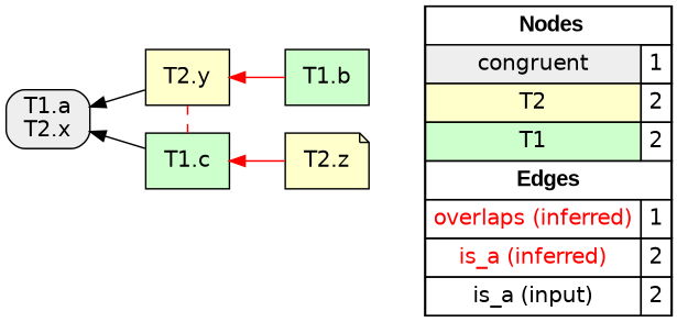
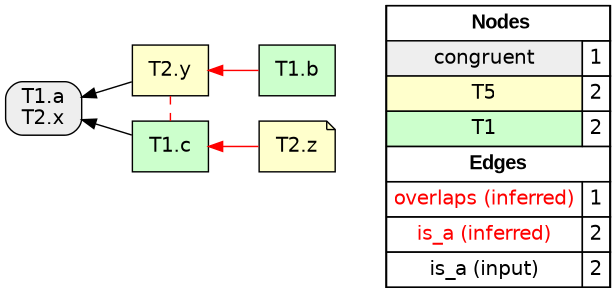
  digraph {
    rankdir=RL
    node [fillcolor="#FFFFCC" fontname=helvetica shape=box style=filled]
    edge [arrowhead=normal color="#FF0000" constraint=true penwidth=1 style=solid]
-   n1 [fillcolor=white label=<   <TABLE BORDER="0" CELLBORDER="1" CELLSPACING="0" CELLPADDING="4">  <TR> <TD COLSPAN="2"><font face="Arial Black"> Nodes</font></TD> </TR>  <TR>   <TD bgcolor="#EEEEEE" fontname="helvetica">congruent</TD>   <TD>1</TD>   </TR>  <TR>   <TD bgcolor="#FFFFCC" fontname="helvetica">T2</TD>   <TD>2</TD>   </TR>  <TR>   <TD bgcolor="#CCFFCC" fontname="helvetica">T1</TD>   <TD>2</TD>   </TR>  <TR> <TD COLSPAN="2"><font face = "Arial Black"> Edges </font></TD> </TR>  <TR>   <TD><font color ="#FF0000">overlaps (inferred)</font></TD><TD>1</TD> </TR> <TR>   <TD><font color ="#FF0000">is_a (inferred)</font></TD><TD>2</TD> </TR> <TR>   <TD><font color ="#000000">is_a (input)</font></TD><TD>2</TD> </TR> </TABLE>   > margin=0]
+   n1 [fillcolor=white label=<   <TABLE BORDER="0" CELLBORDER="1" CELLSPACING="0" CELLPADDING="4">  <TR> <TD COLSPAN="2"><font face="Arial Black"> Nodes</font></TD> </TR>  <TR>   <TD bgcolor="#EEEEEE" fontname="helvetica">congruent</TD>   <TD>1</TD>   </TR>  <TR>   <TD bgcolor="#FFFFCC" fontname="helvetica">T5</TD>   <TD>2</TD>   </TR>  <TR>   <TD bgcolor="#CCFFCC" fontname="helvetica">T1</TD>   <TD>2</TD>   </TR>  <TR> <TD COLSPAN="2"><font face = "Arial Black"> Edges </font></TD> </TR>  <TR>   <TD><font color ="#FF0000">overlaps (inferred)</font></TD><TD>1</TD> </TR> <TR>   <TD><font color ="#FF0000">is_a (inferred)</font></TD><TD>2</TD> </TR> <TR>   <TD><font color ="#000000">is_a (input)</font></TD><TD>2</TD> </TR> </TABLE>   > margin=0]
    "T1.a\nT2.x" [fillcolor="#EEEEEE" style="filled,rounded"]
    "T2.y"
    "T1.c" [fillcolor="#CCFFCC"]
    "T2.z" [shape=note]
    "T1.b" [fillcolor="#CCFFCC"]
    subgraph sub_1 {
      rank=source
      n1
    }
    "T2.y" -> "T1.a\nT2.x" [color="#000000"]
    "T2.y" -> "T1.c" [arrowhead=none constraint=false style=dashed]
    "T1.c" -> "T1.a\nT2.x" [color="#000000"]
    "T2.z" -> "T1.c"
    "T1.b" -> "T2.y"
  }
